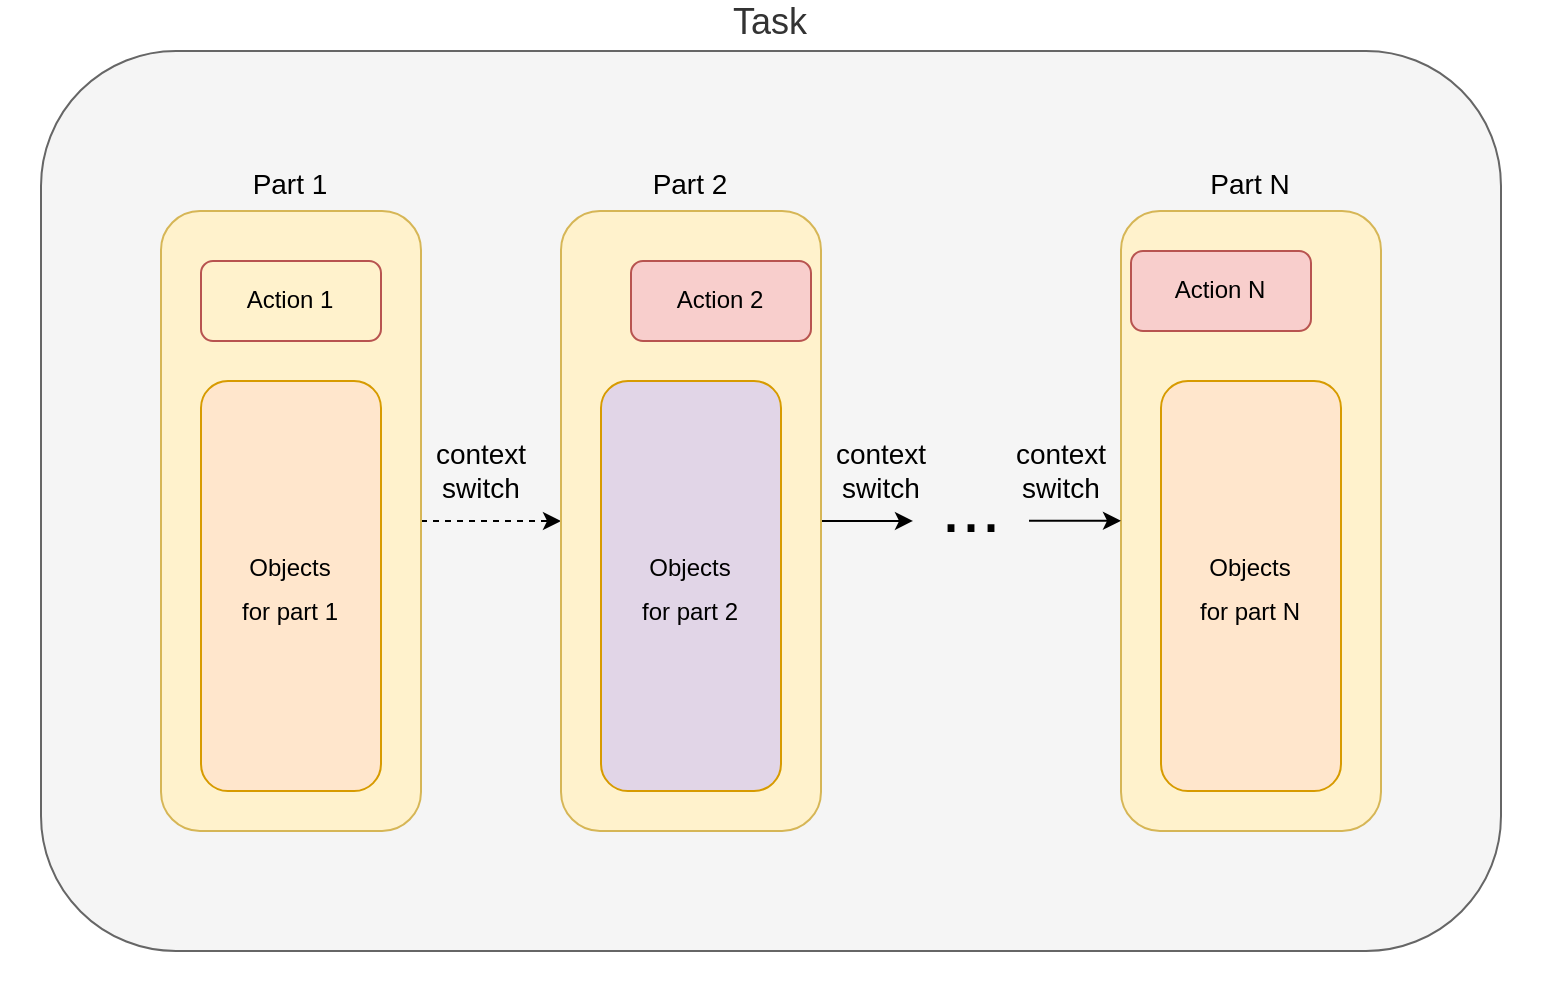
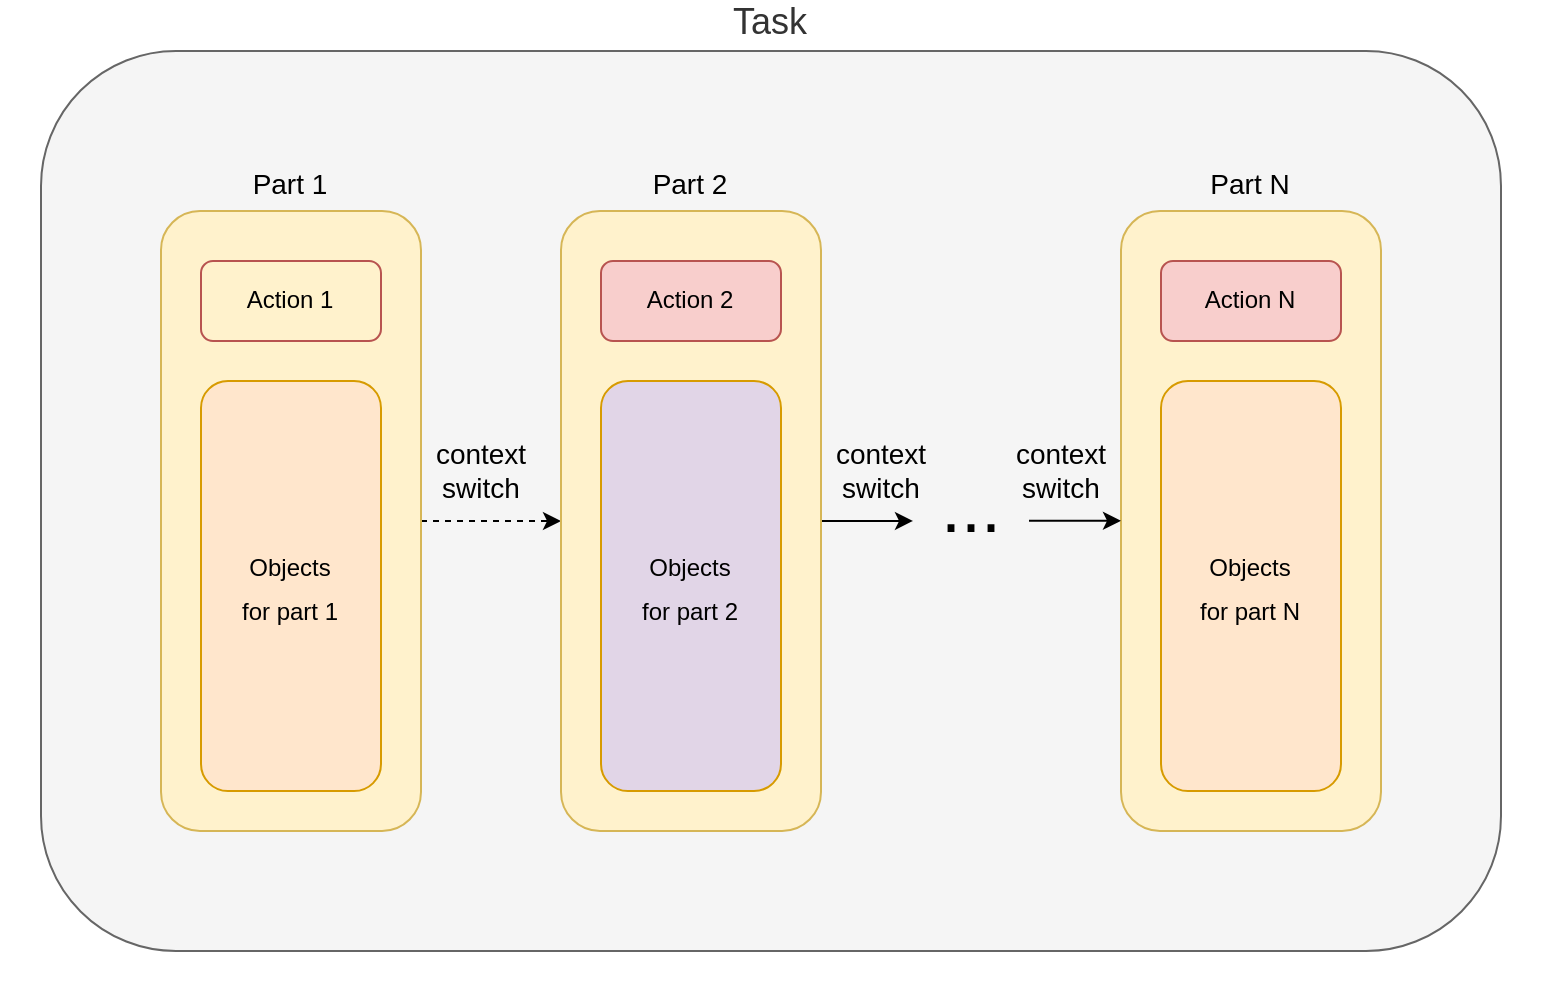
  <mxCell id="0" />
  <mxCell id="1" parent="0" />
  <mxCell id="2" value="Task" style="rounded=1;whiteSpace=wrap;html=1;fontSize=18;labelPosition=center;verticalLabelPosition=top;align=center;verticalAlign=bottom;fillColor=#f5f5f5;strokeColor=#666666;fontColor=#333333;" parent="1" vertex="1"><mxGeometry x="20" y="20" width="730" height="450" as="geometry" /></mxCell>
  <mxCell id="3" value="context&lt;br style=&quot;font-size: 14px;&quot;&gt;switch" style="edgeStyle=orthogonalEdgeStyle;rounded=0;orthogonalLoop=1;jettySize=auto;html=1;exitX=1;exitY=0.5;exitDx=0;exitDy=0;entryX=0;entryY=0.5;entryDx=0;entryDy=0;fontSize=14;labelBackgroundColor=#F5F5F5;dashed=1;" parent="1" source="4" target="8" edge="1"><mxGeometry x="-0.143" y="25" relative="1" as="geometry"><mxPoint as="offset" /></mxGeometry></mxCell>
  <mxCell id="4" value="&lt;font style=&quot;font-size: 14px&quot;&gt;Part 1&lt;/font&gt;" style="rounded=1;whiteSpace=wrap;html=1;fontSize=18;labelPosition=center;verticalLabelPosition=top;align=center;verticalAlign=bottom;fillColor=#fff2cc;strokeColor=#d6b656;" parent="1" vertex="1"><mxGeometry x="80" y="100" width="130" height="310" as="geometry" /></mxCell>
  <mxCell id="5" value="&lt;span style=&quot;font-size: 12px&quot;&gt;Objects&lt;br&gt;for part 1&lt;/span&gt;" style="rounded=1;whiteSpace=wrap;html=1;fontSize=18;labelPosition=center;verticalLabelPosition=middle;align=center;verticalAlign=middle;fillColor=#ffe6cc;strokeColor=#d79b00;" parent="1" vertex="1"><mxGeometry x="100" y="185" width="90" height="205" as="geometry" /></mxCell>
  <mxCell id="6" value="Action 1" style="rounded=1;whiteSpace=wrap;html=1;fillColor=#fff2cc;strokeColor=#b85450;" parent="1" vertex="1"><mxGeometry x="100" y="125" width="90" height="40" as="geometry" /></mxCell>
  <mxCell id="7" value="context&lt;br style=&quot;font-size: 14px;&quot;&gt;switch" style="edgeStyle=orthogonalEdgeStyle;rounded=0;orthogonalLoop=1;jettySize=auto;html=1;exitX=1;exitY=0.5;exitDx=0;exitDy=0;entryX=-0.08;entryY=0.733;entryDx=0;entryDy=0;entryPerimeter=0;fontSize=14;labelBackgroundColor=#F5F5F5;" parent="1" source="8" target="11" edge="1"><mxGeometry x="0.305" y="25" relative="1" as="geometry"><mxPoint as="offset" /></mxGeometry></mxCell>
  <mxCell id="8" value="&lt;font style=&quot;font-size: 14px&quot;&gt;Part 2&lt;/font&gt;" style="rounded=1;whiteSpace=wrap;html=1;fontSize=18;labelPosition=center;verticalLabelPosition=top;align=center;verticalAlign=bottom;fillColor=#fff2cc;strokeColor=#d6b656;" parent="1" vertex="1"><mxGeometry x="280" y="100" width="130" height="310" as="geometry" /></mxCell>
  <mxCell id="9" value="&lt;span style=&quot;font-size: 12px&quot;&gt;Objects&lt;br&gt;for part 2&lt;/span&gt;" style="rounded=1;whiteSpace=wrap;html=1;fontSize=18;labelPosition=center;verticalLabelPosition=middle;align=center;verticalAlign=middle;fillColor=#e1d5e7;strokeColor=#d79b00;" parent="1" vertex="1"><mxGeometry x="300" y="185" width="90" height="205" as="geometry" /></mxCell>
- <mxCell id="10" value="Action 2" style="rounded=1;whiteSpace=wrap;html=1;fillColor=#f8cecc;strokeColor=#b85450;" parent="1" vertex="1"><mxGeometry x="315" y="125" width="90" height="40" as="geometry" /></mxCell>
+ <mxCell id="10" value="Action 2" style="rounded=1;whiteSpace=wrap;html=1;fillColor=#f8cecc;strokeColor=#b85450;" parent="1" vertex="1"><mxGeometry x="300" y="125" width="90" height="40" as="geometry" /></mxCell>
  <mxCell id="11" value="&lt;font style=&quot;font-size: 36px&quot;&gt;...&lt;/font&gt;" style="text;html=1;align=center;verticalAlign=middle;resizable=0;points=[];autosize=1;fontSize=18;" parent="1" vertex="1"><mxGeometry x="460" y="233" width="50" height="30" as="geometry" /></mxCell>
  <mxCell id="12" value="&lt;font style=&quot;font-size: 14px&quot;&gt;Part N&lt;/font&gt;" style="rounded=1;whiteSpace=wrap;html=1;fontSize=18;labelPosition=center;verticalLabelPosition=top;align=center;verticalAlign=bottom;fillColor=#fff2cc;strokeColor=#d6b656;" parent="1" vertex="1"><mxGeometry x="560" y="100" width="130" height="310" as="geometry" /></mxCell>
  <mxCell id="13" value="&lt;span style=&quot;font-size: 12px&quot;&gt;Objects&lt;br&gt;for part N&lt;/span&gt;" style="rounded=1;whiteSpace=wrap;html=1;fontSize=18;labelPosition=center;verticalLabelPosition=middle;align=center;verticalAlign=middle;fillColor=#ffe6cc;strokeColor=#d79b00;" parent="1" vertex="1"><mxGeometry x="580" y="185" width="90" height="205" as="geometry" /></mxCell>
- <mxCell id="14" value="Action N" style="rounded=1;whiteSpace=wrap;html=1;fillColor=#f8cecc;strokeColor=#b85450;" parent="1" vertex="1"><mxGeometry x="565" y="120" width="90" height="40" as="geometry" /></mxCell>
+ <mxCell id="14" value="Action N" style="rounded=1;whiteSpace=wrap;html=1;fillColor=#f8cecc;strokeColor=#b85450;" parent="1" vertex="1"><mxGeometry x="580" y="125" width="90" height="40" as="geometry" /></mxCell>
  <mxCell id="15" value="context&lt;br style=&quot;font-size: 14px;&quot;&gt;switch" style="edgeStyle=orthogonalEdgeStyle;rounded=0;orthogonalLoop=1;jettySize=auto;html=1;exitX=1;exitY=0.5;exitDx=0;exitDy=0;entryX=-0.08;entryY=0.733;entryDx=0;entryDy=0;entryPerimeter=0;fontSize=14;labelBackgroundColor=#F5F5F5;" parent="1" edge="1"><mxGeometry x="-0.304" y="25" relative="1" as="geometry"><mxPoint x="514" y="254.89" as="sourcePoint" /><mxPoint x="560" y="254.88" as="targetPoint" /><mxPoint as="offset" /></mxGeometry></mxCell>
